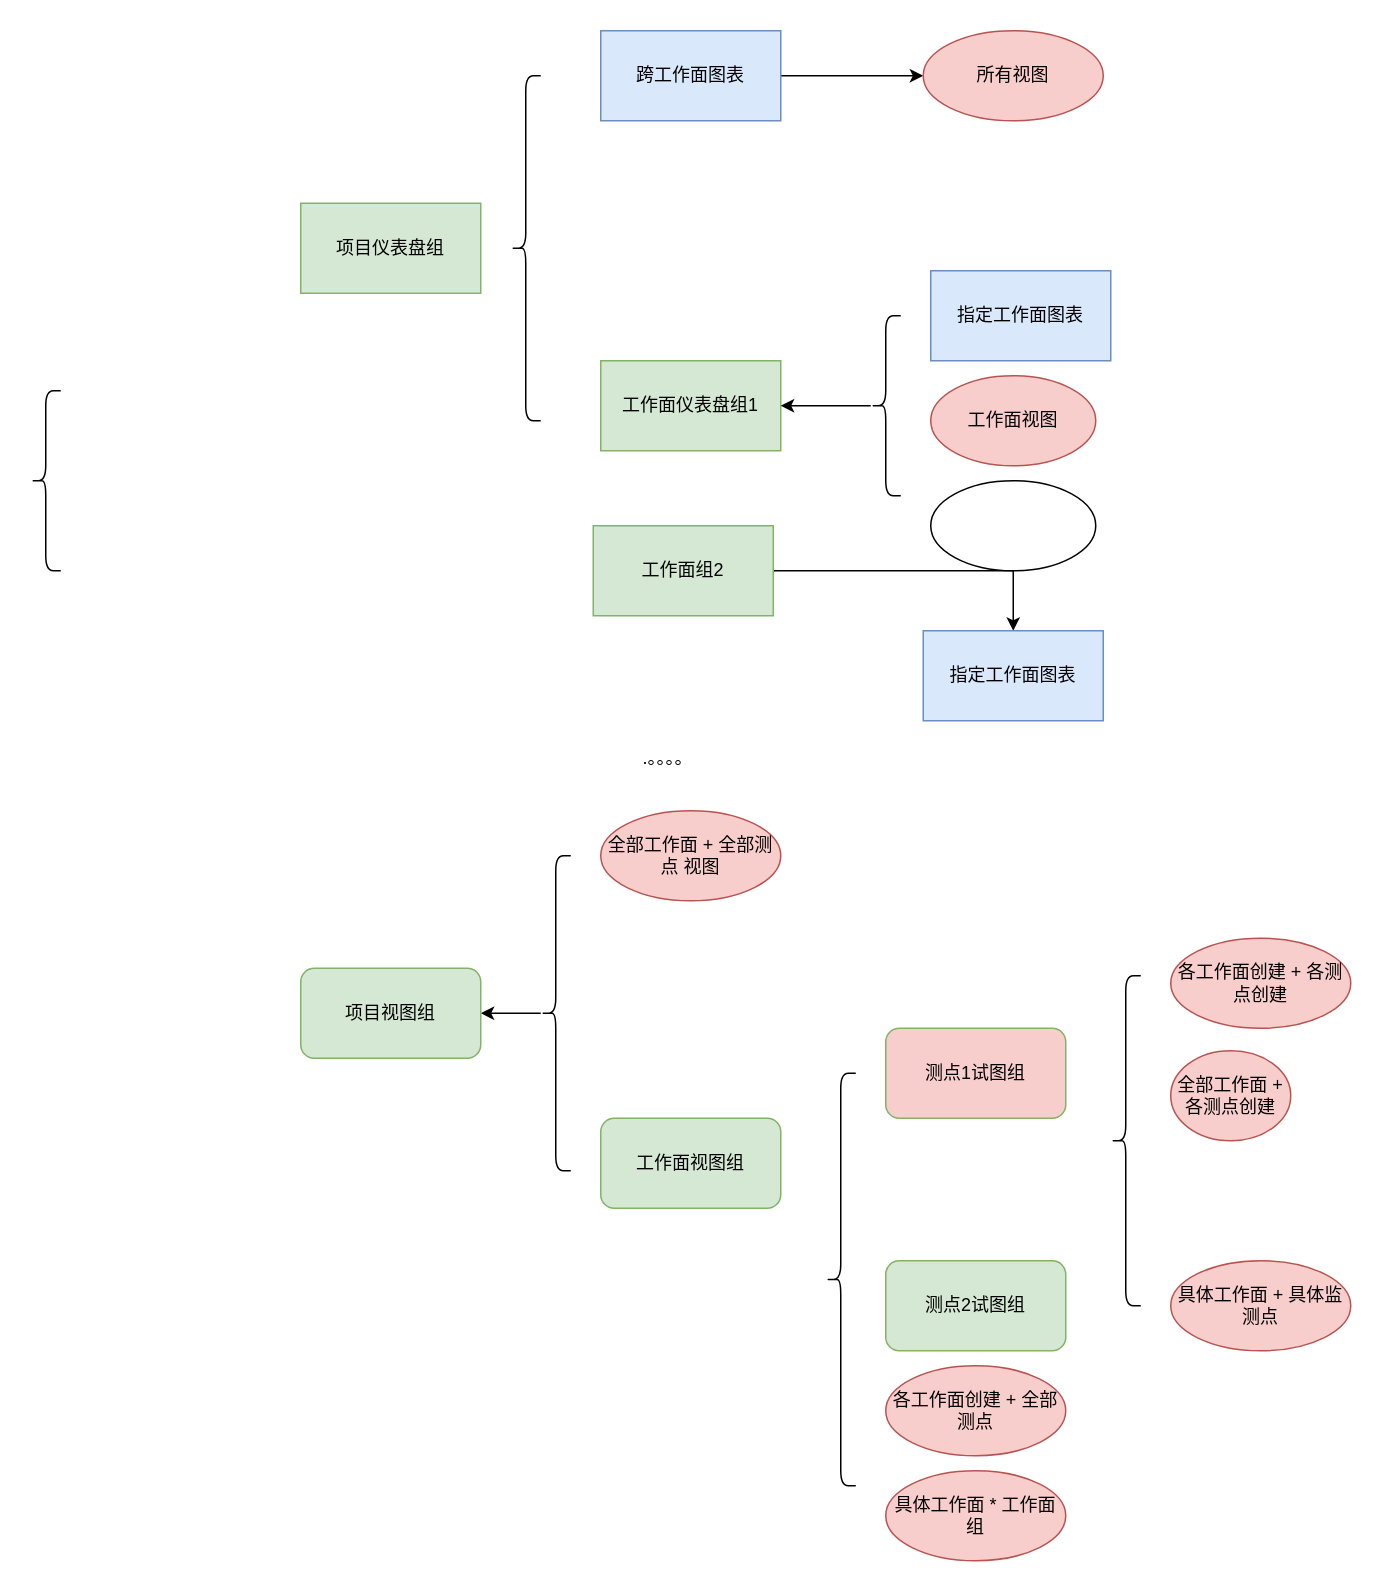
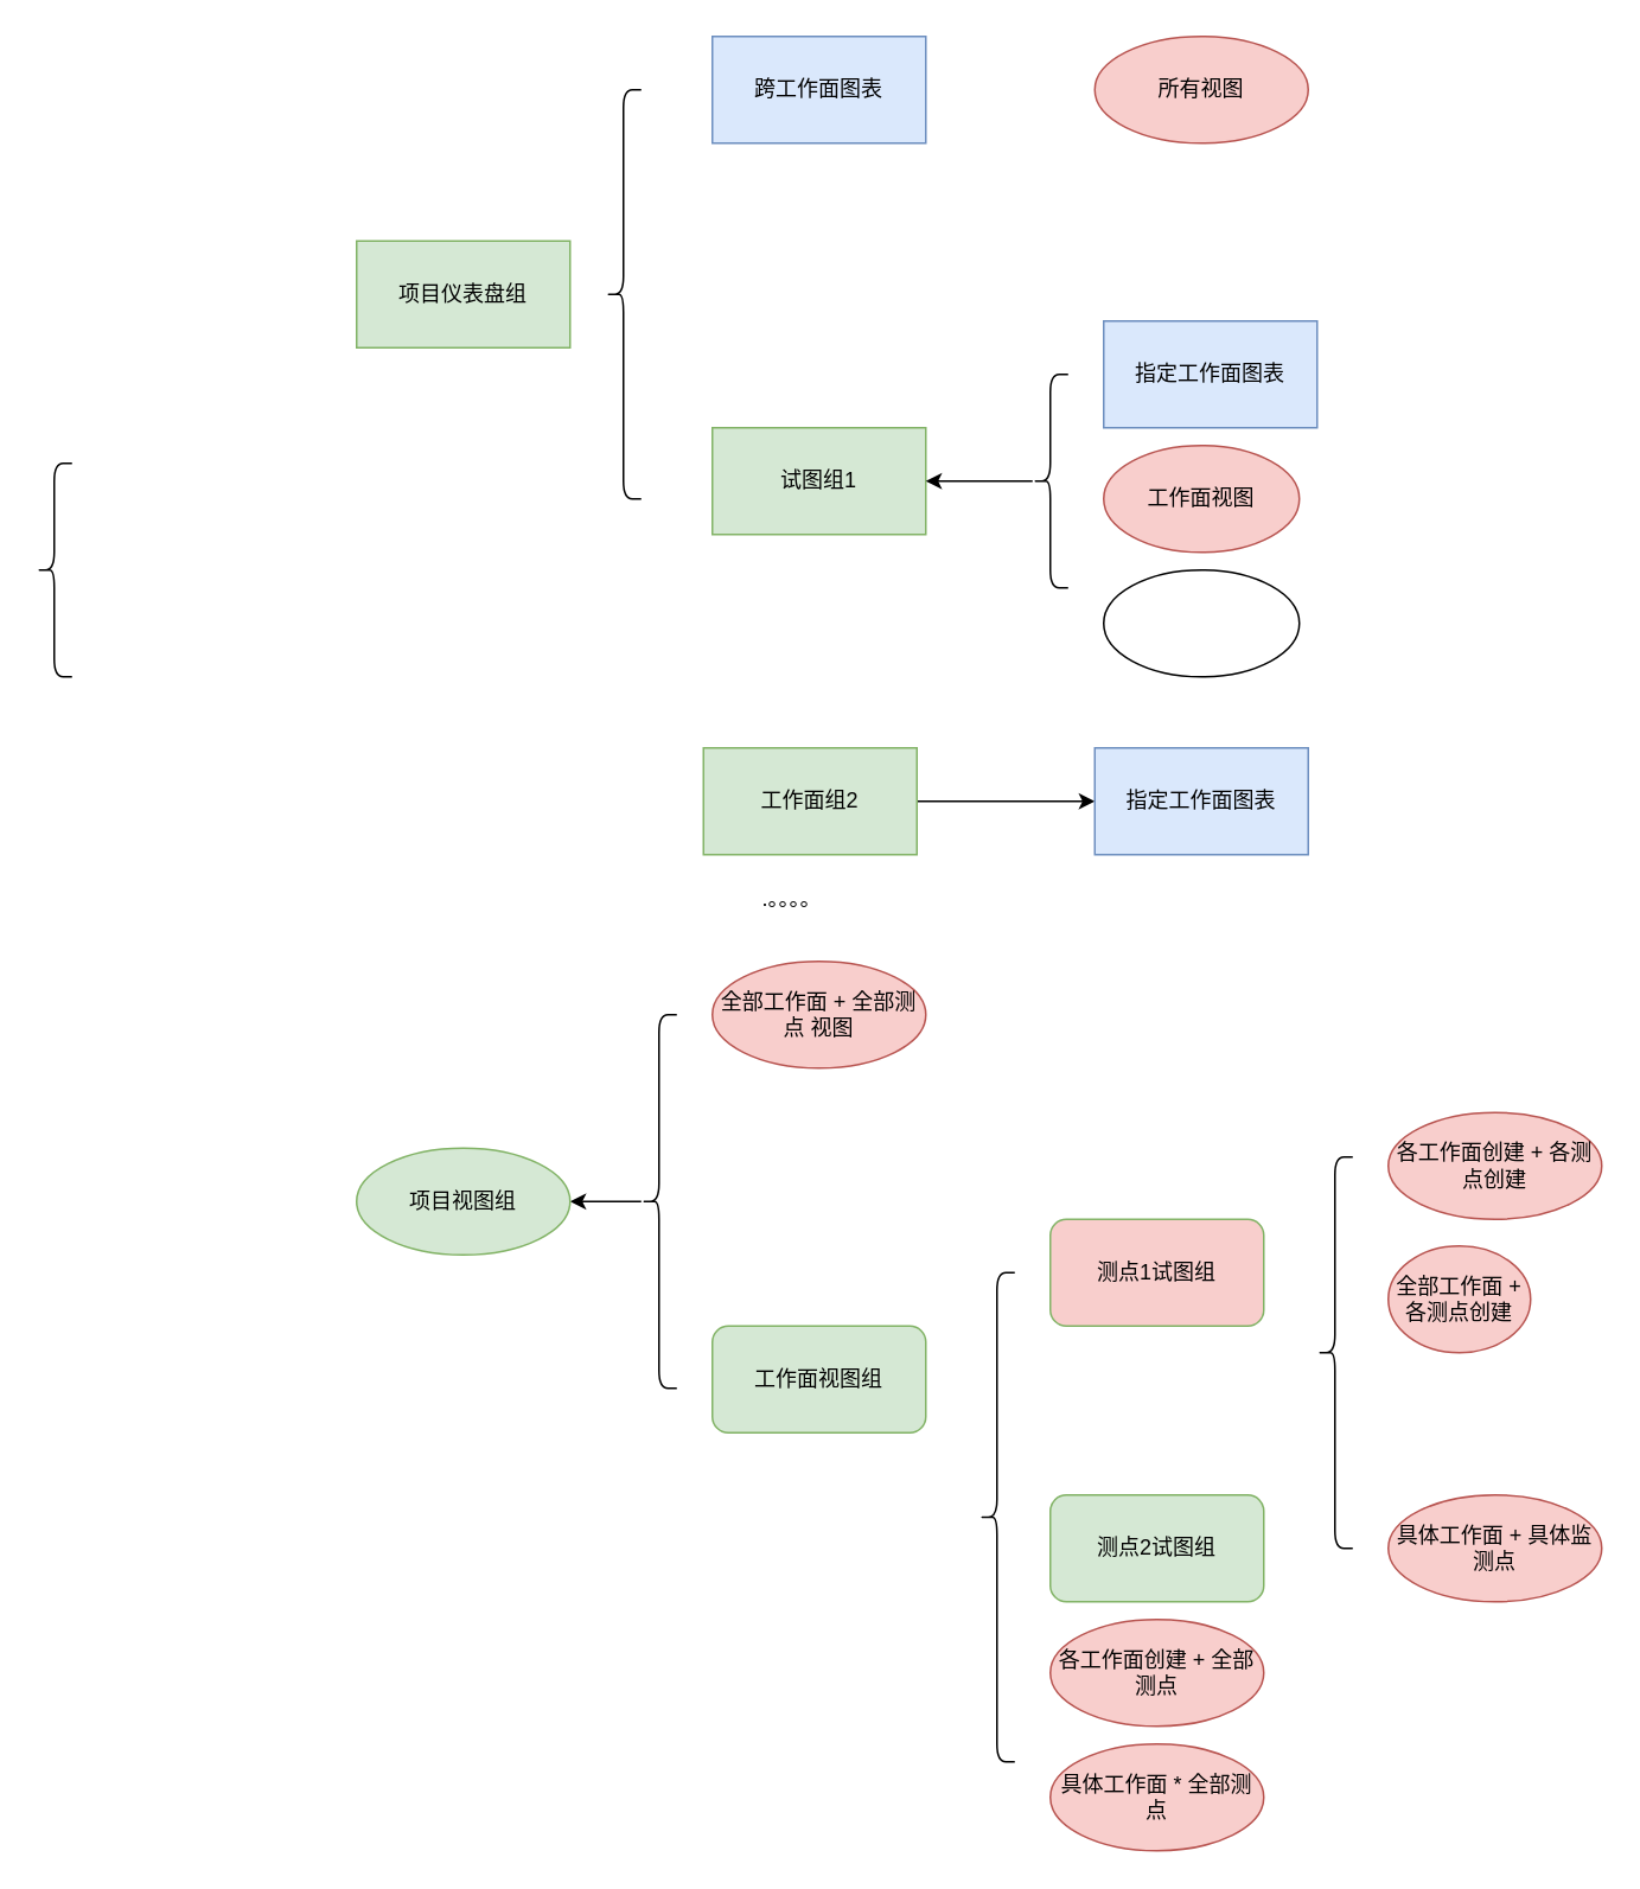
  <mxCell id="0" />
  <mxCell id="1" parent="0" />
  <mxCell id="2" value="项目仪表盘组" style="rounded=0;whiteSpace=wrap;html=1;fillColor=#d5e8d4;strokeColor=#82b366;" vertex="1" parent="1"><mxGeometry x="200" y="135" width="120" height="60" as="geometry" /></mxCell>
- <mxCell id="3" value="" style="edgeStyle=orthogonalEdgeStyle;rounded=0;orthogonalLoop=1;jettySize=auto;html=1;" edge="1" parent="1" source="4" target="18"><mxGeometry relative="1" as="geometry" /></mxCell>
  <mxCell id="4" value="跨工作面图表" style="rounded=0;whiteSpace=wrap;html=1;fillColor=#dae8fc;strokeColor=#6c8ebf;" vertex="1" parent="1"><mxGeometry x="400" y="20" width="120" height="60" as="geometry" /></mxCell>
- <mxCell id="5" value="工作面仪表盘组1" style="rounded=0;whiteSpace=wrap;html=1;fillColor=#d5e8d4;strokeColor=#82b366;" vertex="1" parent="1"><mxGeometry x="400" y="240" width="120" height="60" as="geometry" /></mxCell>
+ <mxCell id="5" value="试图组1" style="rounded=0;whiteSpace=wrap;html=1;fillColor=#d5e8d4;strokeColor=#82b366;" vertex="1" parent="1"><mxGeometry x="400" y="240" width="120" height="60" as="geometry" /></mxCell>
  <mxCell id="6" value="指定工作面图表" style="rounded=0;whiteSpace=wrap;html=1;fillColor=#dae8fc;strokeColor=#6c8ebf;" vertex="1" parent="1"><mxGeometry x="620" y="180" width="120" height="60" as="geometry" /></mxCell>
  <mxCell id="7" value="" style="edgeStyle=orthogonalEdgeStyle;rounded=0;orthogonalLoop=1;jettySize=auto;html=1;" edge="1" parent="1" source="8" target="9"><mxGeometry relative="1" as="geometry" /></mxCell>
  <mxCell id="8" value="" style="shape=curlyBracket;whiteSpace=wrap;html=1;rounded=1;" vertex="1" parent="1"><mxGeometry x="360" y="570" width="20" height="210" as="geometry" /></mxCell>
- <mxCell id="9" value="项目视图组" style="whiteSpace=wrap;html=1;rounded=1;fillColor=#d5e8d4;strokeColor=#82b366;" vertex="1" parent="1"><mxGeometry x="200" y="645" width="120" height="60" as="geometry" /></mxCell>
+ <mxCell id="9" value="项目视图组" style="ellipse;whiteSpace=wrap;html=1;fillColor=#d5e8d4;strokeColor=#82b366;" vertex="1" parent="1"><mxGeometry x="200" y="645" width="120" height="60" as="geometry" /></mxCell>
  <mxCell id="10" value="工作面视图组" style="whiteSpace=wrap;html=1;rounded=1;fillColor=#d5e8d4;strokeColor=#82b366;" vertex="1" parent="1"><mxGeometry x="400" y="745" width="120" height="60" as="geometry" /></mxCell>
  <mxCell id="11" value="" style="shape=curlyBracket;whiteSpace=wrap;html=1;rounded=1;" vertex="1" parent="1"><mxGeometry x="340" y="50" width="20" height="230" as="geometry" /></mxCell>
  <mxCell id="12" value="" style="shape=curlyBracket;whiteSpace=wrap;html=1;rounded=1;" vertex="1" parent="1"><mxGeometry x="20" y="260" width="20" height="120" as="geometry" /></mxCell>
  <mxCell id="13" value="" style="edgeStyle=orthogonalEdgeStyle;rounded=0;orthogonalLoop=1;jettySize=auto;html=1;" edge="1" parent="1" source="14" target="15"><mxGeometry relative="1" as="geometry" /></mxCell>
- <mxCell id="14" value="工作面组2" style="rounded=0;whiteSpace=wrap;html=1;fillColor=#d5e8d4;strokeColor=#82b366;" vertex="1" parent="1"><mxGeometry x="395" y="350" width="120" height="60" as="geometry" /></mxCell>
+ <mxCell id="14" value="工作面组2" style="rounded=0;whiteSpace=wrap;html=1;fillColor=#d5e8d4;strokeColor=#82b366;" vertex="1" parent="1"><mxGeometry x="395" y="420" width="120" height="60" as="geometry" /></mxCell>
  <mxCell id="15" value="指定工作面图表" style="rounded=0;whiteSpace=wrap;html=1;fillColor=#dae8fc;strokeColor=#6c8ebf;" vertex="1" parent="1"><mxGeometry x="615" y="420" width="120" height="60" as="geometry" /></mxCell>
  <mxCell id="16" value=".。。。。" style="text;html=1;strokeColor=none;fillColor=none;align=center;verticalAlign=middle;whiteSpace=wrap;rounded=0;" vertex="1" parent="1"><mxGeometry x="415" y="490" width="60" height="30" as="geometry" /></mxCell>
  <mxCell id="17" value="测点1试图组" style="whiteSpace=wrap;html=1;fillColor=#f8cecc;strokeColor=#82b366;rounded=1;" vertex="1" parent="1"><mxGeometry x="590" y="685" width="120" height="60" as="geometry" /></mxCell>
  <mxCell id="18" value="所有视图" style="ellipse;whiteSpace=wrap;html=1;fillColor=#f8cecc;strokeColor=#b85450;rounded=0;" vertex="1" parent="1"><mxGeometry x="615" y="20" width="120" height="60" as="geometry" /></mxCell>
  <mxCell id="19" style="edgeStyle=orthogonalEdgeStyle;rounded=0;orthogonalLoop=1;jettySize=auto;html=1;entryX=1;entryY=0.5;entryDx=0;entryDy=0;" edge="1" parent="1" source="20" target="5"><mxGeometry relative="1" as="geometry" /></mxCell>
  <mxCell id="20" value="" style="shape=curlyBracket;whiteSpace=wrap;html=1;rounded=1;" vertex="1" parent="1"><mxGeometry x="580" y="210" width="20" height="120" as="geometry" /></mxCell>
  <mxCell id="21" value="工作面视图" style="ellipse;whiteSpace=wrap;html=1;fillColor=#f8cecc;strokeColor=#b85450;" vertex="1" parent="1"><mxGeometry x="620" y="250" width="110" height="60" as="geometry" /></mxCell>
  <mxCell id="22" value="" style="ellipse;whiteSpace=wrap;html=1;" vertex="1" parent="1"><mxGeometry x="620" y="320" width="110" height="60" as="geometry" /></mxCell>
  <mxCell id="23" value="" style="shape=curlyBracket;whiteSpace=wrap;html=1;rounded=1;" vertex="1" parent="1"><mxGeometry x="550" y="715" width="20" height="275" as="geometry" /></mxCell>
  <mxCell id="24" value="测点2试图组" style="whiteSpace=wrap;html=1;fillColor=#d5e8d4;strokeColor=#82b366;rounded=1;" vertex="1" parent="1"><mxGeometry x="590" y="840" width="120" height="60" as="geometry" /></mxCell>
  <mxCell id="25" value="各工作面创建 + 各测点创建" style="ellipse;whiteSpace=wrap;html=1;fillColor=#f8cecc;strokeColor=#b85450;rounded=1;" vertex="1" parent="1"><mxGeometry x="780" y="625" width="120" height="60" as="geometry" /></mxCell>
  <mxCell id="26" value="" style="shape=curlyBracket;whiteSpace=wrap;html=1;rounded=1;" vertex="1" parent="1"><mxGeometry x="740" y="650" width="20" height="220" as="geometry" /></mxCell>
  <mxCell id="27" value="全部工作面 + 各测点创建" style="ellipse;whiteSpace=wrap;html=1;fillColor=#f8cecc;strokeColor=#b85450;rounded=1;" vertex="1" parent="1"><mxGeometry x="780" y="700" width="80" height="60" as="geometry" /></mxCell>
  <mxCell id="28" value="全部工作面 + 全部测点 视图" style="ellipse;whiteSpace=wrap;html=1;fillColor=#f8cecc;strokeColor=#b85450;rounded=1;" vertex="1" parent="1"><mxGeometry x="400" y="540" width="120" height="60" as="geometry" /></mxCell>
  <mxCell id="29" value="各工作面创建 + 全部测点" style="ellipse;whiteSpace=wrap;html=1;fillColor=#f8cecc;strokeColor=#b85450;rounded=1;" vertex="1" parent="1"><mxGeometry x="590" y="910" width="120" height="60" as="geometry" /></mxCell>
- <mxCell id="30" value="具体工作面 * 工作面组" style="ellipse;whiteSpace=wrap;html=1;fillColor=#f8cecc;strokeColor=#b85450;rounded=1;" vertex="1" parent="1"><mxGeometry x="590" y="980" width="120" height="60" as="geometry" /></mxCell>
+ <mxCell id="30" value="具体工作面 * 全部测点" style="ellipse;whiteSpace=wrap;html=1;fillColor=#f8cecc;strokeColor=#b85450;rounded=1;" vertex="1" parent="1"><mxGeometry x="590" y="980" width="120" height="60" as="geometry" /></mxCell>
  <mxCell id="31" value="具体工作面 + 具体监测点" style="ellipse;whiteSpace=wrap;html=1;fillColor=#f8cecc;strokeColor=#b85450;rounded=1;" vertex="1" parent="1"><mxGeometry x="780" y="840" width="120" height="60" as="geometry" /></mxCell>
